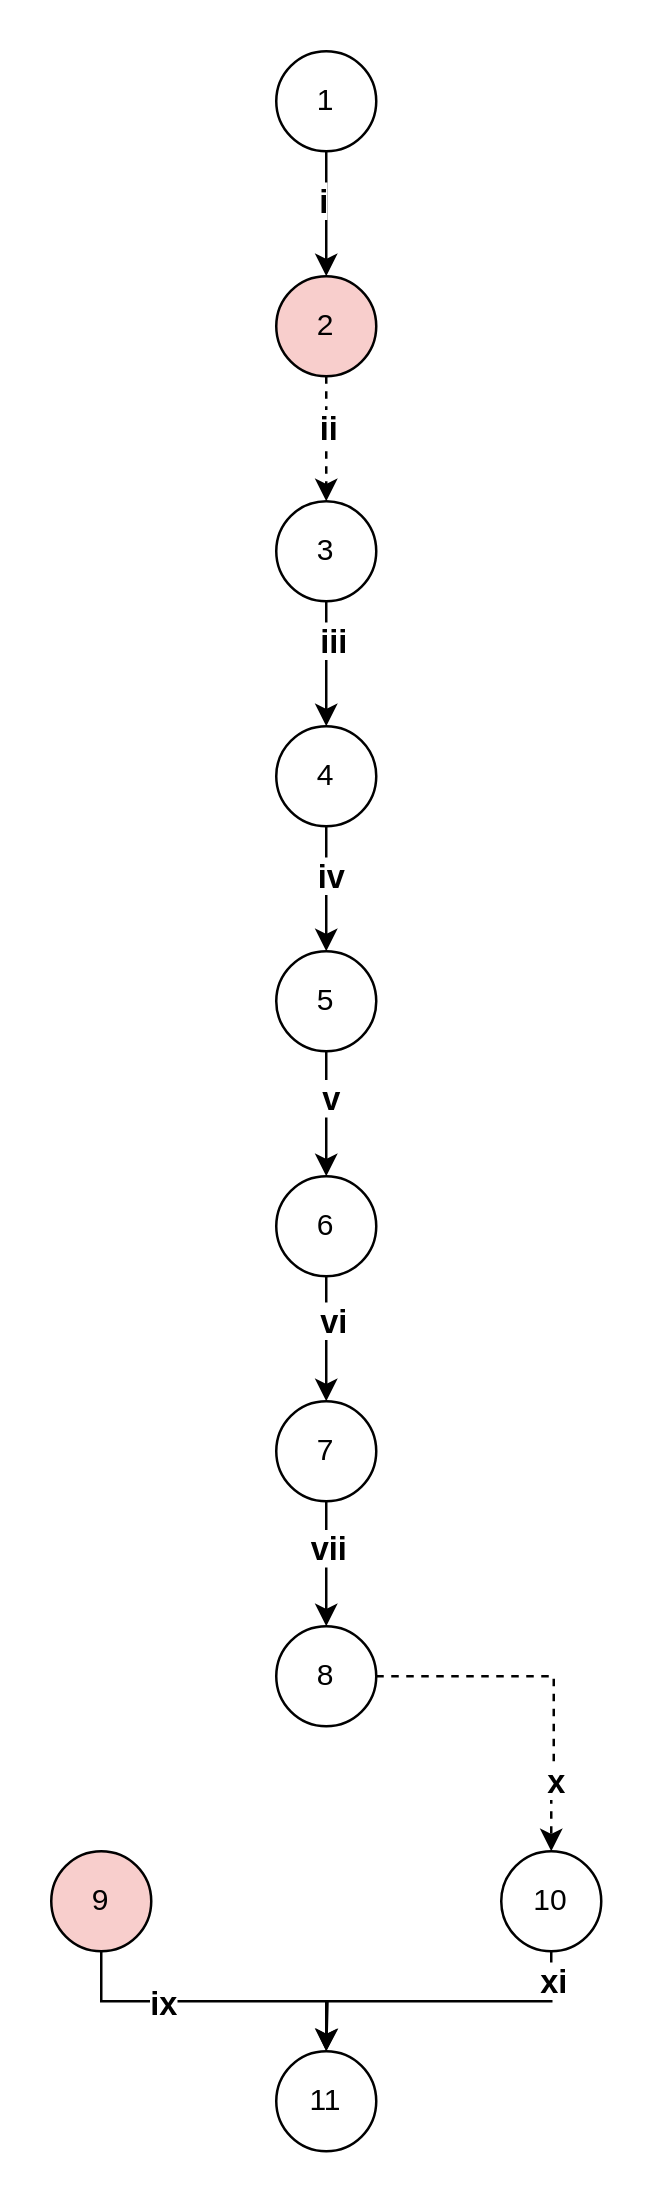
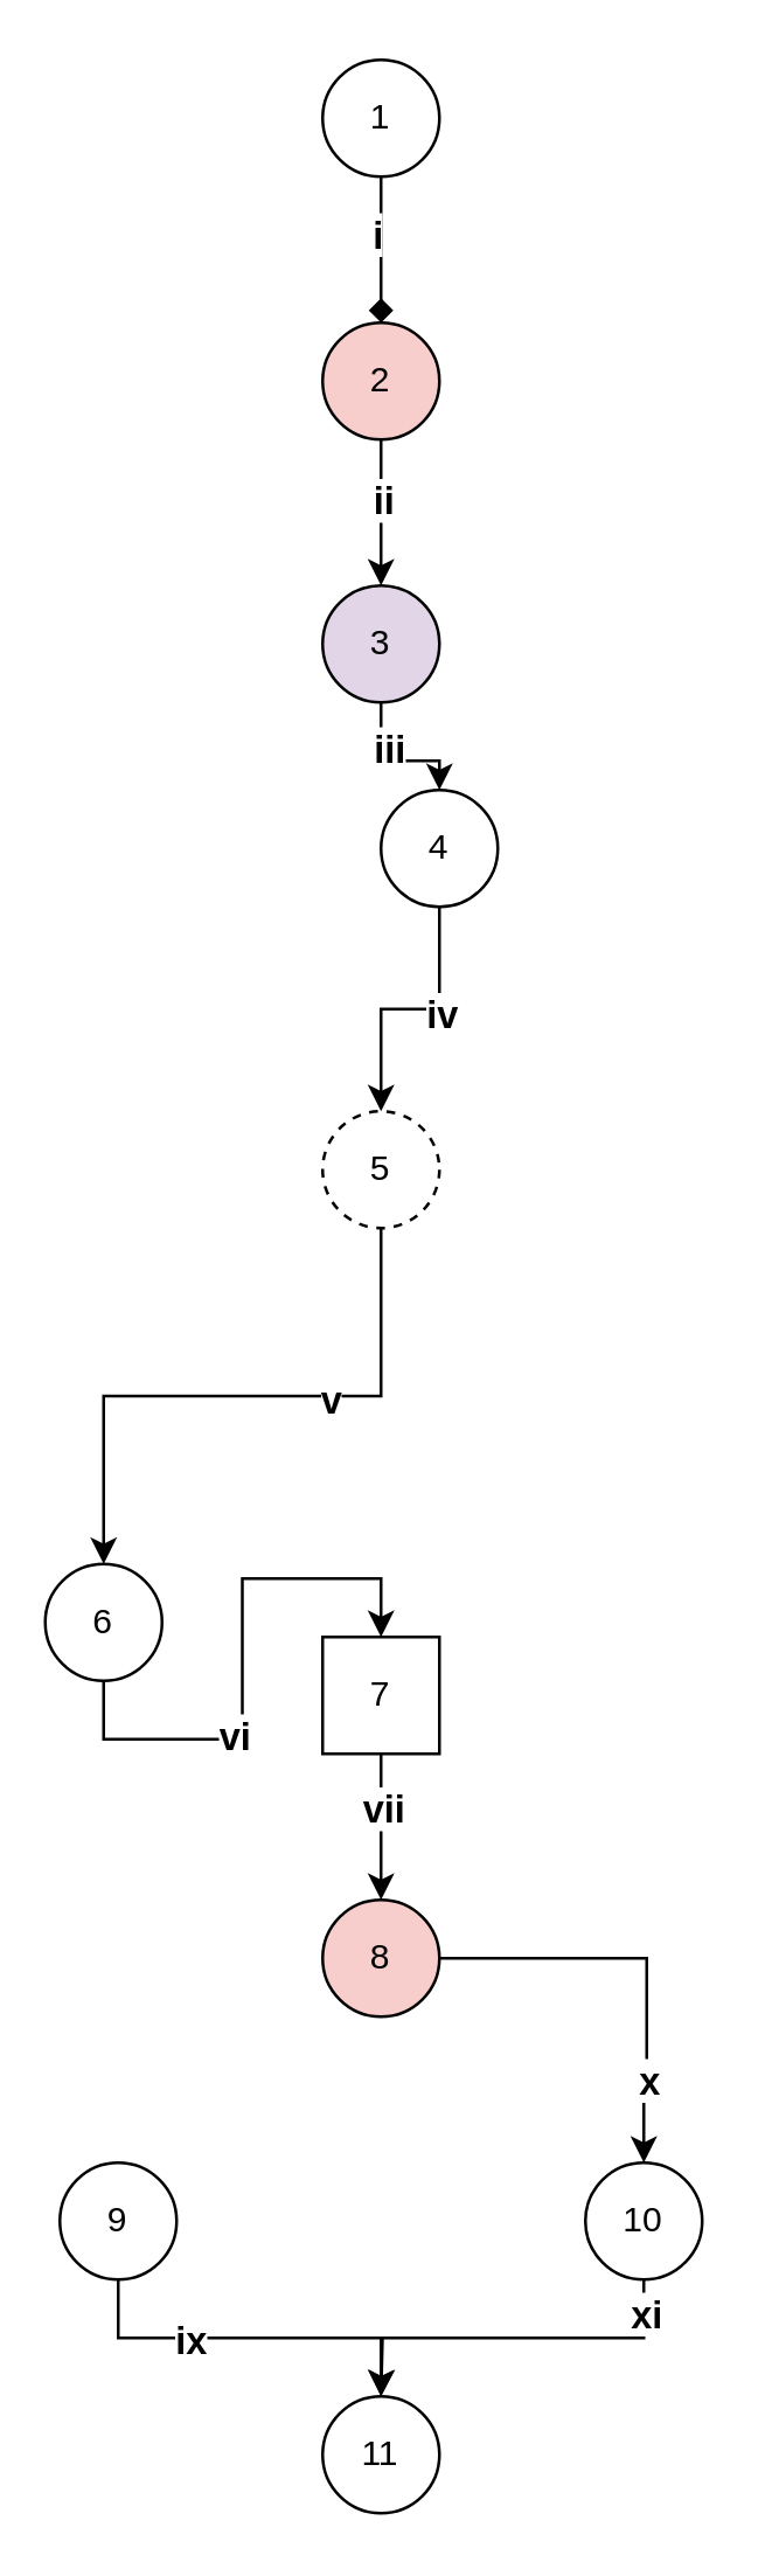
  <mxCell id="0" />
  <mxCell id="1" parent="0" />
- <mxCell id="2" style="edgeStyle=orthogonalEdgeStyle;rounded=0;orthogonalLoop=1;jettySize=auto;html=1;exitX=0.5;exitY=1;exitDx=0;exitDy=0;" parent="1" source="4" target="7" edge="1"><mxGeometry relative="1" as="geometry" /></mxCell>
+ <mxCell id="2" style="edgeStyle=orthogonalEdgeStyle;rounded=0;orthogonalLoop=1;jettySize=auto;html=1;exitX=0.5;exitY=1;exitDx=0;exitDy=0;endArrow=diamond;" parent="1" source="4" target="7" edge="1"><mxGeometry relative="1" as="geometry" /></mxCell>
  <mxCell id="3" value="&lt;b&gt;&lt;font style=&quot;font-size: 13px;&quot;&gt;i&lt;/font&gt;&lt;/b&gt;" style="edgeLabel;html=1;align=center;verticalAlign=middle;resizable=0;points=[];" parent="2" vertex="1" connectable="0"><mxGeometry x="-0.231" y="-2" relative="1" as="geometry"><mxPoint as="offset" /></mxGeometry></mxCell>
  <mxCell id="4" value="1" style="ellipse;whiteSpace=wrap;html=1;aspect=fixed;" parent="1" vertex="1"><mxGeometry x="110" y="20" width="40" height="40" as="geometry" /></mxCell>
- <mxCell id="5" style="edgeStyle=orthogonalEdgeStyle;rounded=0;orthogonalLoop=1;jettySize=auto;html=1;exitX=0.5;exitY=1;exitDx=0;exitDy=0;entryX=0.5;entryY=0;entryDx=0;entryDy=0;dashed=1;" parent="1" source="7" target="10" edge="1"><mxGeometry relative="1" as="geometry" /></mxCell>
+ <mxCell id="5" style="edgeStyle=orthogonalEdgeStyle;rounded=0;orthogonalLoop=1;jettySize=auto;html=1;exitX=0.5;exitY=1;exitDx=0;exitDy=0;entryX=0.5;entryY=0;entryDx=0;entryDy=0;" parent="1" source="7" target="10" edge="1"><mxGeometry relative="1" as="geometry" /></mxCell>
  <mxCell id="6" value="&lt;b&gt;&lt;font style=&quot;font-size: 13px;&quot;&gt;ii&lt;/font&gt;&lt;/b&gt;" style="edgeLabel;html=1;align=center;verticalAlign=middle;resizable=0;points=[];" parent="5" vertex="1" connectable="0"><mxGeometry x="-0.194" relative="1" as="geometry"><mxPoint as="offset" /></mxGeometry></mxCell>
  <mxCell id="7" value="2" style="ellipse;whiteSpace=wrap;html=1;aspect=fixed;fillColor=#f8cecc;" parent="1" vertex="1"><mxGeometry x="110" y="110" width="40" height="40" as="geometry" /></mxCell>
  <mxCell id="8" style="edgeStyle=orthogonalEdgeStyle;rounded=0;orthogonalLoop=1;jettySize=auto;html=1;exitX=0.5;exitY=1;exitDx=0;exitDy=0;" parent="1" source="10" target="15" edge="1"><mxGeometry relative="1" as="geometry" /></mxCell>
  <mxCell id="9" value="&lt;b&gt;&lt;font style=&quot;font-size: 13px;&quot;&gt;iii&lt;/font&gt;&lt;/b&gt;" style="edgeLabel;html=1;align=center;verticalAlign=middle;resizable=0;points=[];" parent="8" vertex="1" connectable="0"><mxGeometry x="-0.385" y="2" relative="1" as="geometry"><mxPoint as="offset" /></mxGeometry></mxCell>
- <mxCell id="10" value="3" style="ellipse;whiteSpace=wrap;html=1;aspect=fixed;" parent="1" vertex="1"><mxGeometry x="110" y="200" width="40" height="40" as="geometry" /></mxCell>
+ <mxCell id="10" value="3" style="ellipse;whiteSpace=wrap;html=1;aspect=fixed;fillColor=#e1d5e7;" parent="1" vertex="1"><mxGeometry x="110" y="200" width="40" height="40" as="geometry" /></mxCell>
  <mxCell id="11" style="edgeStyle=orthogonalEdgeStyle;rounded=0;orthogonalLoop=1;jettySize=auto;html=1;exitX=0.5;exitY=1;exitDx=0;exitDy=0;" parent="1" source="15" target="18" edge="1"><mxGeometry relative="1" as="geometry" /></mxCell>
  <mxCell id="12" value="&lt;span style=&quot;color: rgba(0, 0, 0, 0); font-family: monospace; font-size: 0px; text-align: start; background-color: rgb(236, 236, 236);&quot;&gt;%3CmxGraphModel%3E%3Croot%3E%3CmxCell%20id%3D%220%22%2F%3E%3CmxCell%20id%3D%221%22%20parent%3D%220%22%2F%3E%3CmxCell%20id%3D%222%22%20value%3D%22%26lt%3Bb%26gt%3B%26lt%3Bfont%20style%3D%26quot%3Bfont-size%3A%2013px%3B%26quot%3B%26gt%3Biii%26lt%3B%2Ffont%26gt%3B%26lt%3B%2Fb%26gt%3B%22%20style%3D%22edgeLabel%3Bhtml%3D1%3Balign%3Dcenter%3BverticalAlign%3Dmiddle%3Bresizable%3D0%3Bpoints%3D%5B%5D%3B%22%20vertex%3D%221%22%20connectable%3D%220%22%20parent%3D%221%22%3E%3CmxGeometry%20x%3D%22112%22%20y%3D%22235.238%22%20as%3D%22geometry%22%2F%3E%3C%2FmxCell%3E%3C%2Froot%3E%3C%2FmxGraphModel%3E&lt;/span&gt;" style="edgeLabel;html=1;align=center;verticalAlign=middle;resizable=0;points=[];" parent="11" vertex="1" connectable="0"><mxGeometry x="-0.251" y="2" relative="1" as="geometry"><mxPoint as="offset" /></mxGeometry></mxCell>
  <mxCell id="13" value="&lt;span style=&quot;color: rgba(0, 0, 0, 0); font-family: monospace; font-size: 0px; text-align: start; background-color: rgb(236, 236, 236);&quot;&gt;%3CmxGraphModel%3E%3Croot%3E%3CmxCell%20id%3D%220%22%2F%3E%3CmxCell%20id%3D%221%22%20parent%3D%220%22%2F%3E%3CmxCell%20id%3D%222%22%20value%3D%22%26lt%3Bb%26gt%3B%26lt%3Bfont%20style%3D%26quot%3Bfont-size%3A%2013px%3B%26quot%3B%26gt%3Biii%26lt%3B%2Ffont%26gt%3B%26lt%3B%2Fb%26gt%3B%22%20style%3D%22edgeLabel%3Bhtml%3D1%3Balign%3Dcenter%3BverticalAlign%3Dmiddle%3Bresizable%3D0%3Bpoints%3D%5B%5D%3B%22%20vertex%3D%221%22%20connectable%3D%220%22%20parent%3D%221%22%3E%3CmxGeometry%20x%3D%22112%22%20y%3D%22235.238%22%20as%3D%22geometry%22%2F%3E%3C%2FmxCell%3E%3C%2Froot%3E%3C%2FmxGraphModel%3E&lt;/span&gt;" style="edgeLabel;html=1;align=center;verticalAlign=middle;resizable=0;points=[];" parent="11" vertex="1" connectable="0"><mxGeometry x="-0.175" y="-2" relative="1" as="geometry"><mxPoint as="offset" /></mxGeometry></mxCell>
  <mxCell id="14" value="&lt;b&gt;&lt;font style=&quot;font-size: 13px;&quot;&gt;iv&lt;/font&gt;&lt;/b&gt;" style="edgeLabel;html=1;align=center;verticalAlign=middle;resizable=0;points=[];" parent="11" vertex="1" connectable="0"><mxGeometry x="-0.232" y="1" relative="1" as="geometry"><mxPoint as="offset" /></mxGeometry></mxCell>
- <mxCell id="15" value="4" style="ellipse;whiteSpace=wrap;html=1;aspect=fixed;" parent="1" vertex="1"><mxGeometry x="110" y="290" width="40" height="40" as="geometry" /></mxCell>
+ <mxCell id="15" value="4" style="ellipse;whiteSpace=wrap;html=1;aspect=fixed;" parent="1" vertex="1"><mxGeometry x="130" y="270" width="40" height="40" as="geometry" /></mxCell>
  <mxCell id="16" style="edgeStyle=orthogonalEdgeStyle;rounded=0;orthogonalLoop=1;jettySize=auto;html=1;exitX=0.5;exitY=1;exitDx=0;exitDy=0;" parent="1" source="18" target="21" edge="1"><mxGeometry relative="1" as="geometry" /></mxCell>
  <mxCell id="17" value="&lt;b&gt;&lt;font style=&quot;font-size: 13px;&quot;&gt;v&lt;/font&gt;&lt;/b&gt;" style="edgeLabel;html=1;align=center;verticalAlign=middle;resizable=0;points=[];" parent="16" vertex="1" connectable="0"><mxGeometry x="-0.289" y="1" relative="1" as="geometry"><mxPoint as="offset" /></mxGeometry></mxCell>
- <mxCell id="18" value="5" style="ellipse;whiteSpace=wrap;html=1;aspect=fixed;" parent="1" vertex="1"><mxGeometry x="110" y="380" width="40" height="40" as="geometry" /></mxCell>
+ <mxCell id="18" value="5" style="ellipse;whiteSpace=wrap;html=1;aspect=fixed;dashed=1;" parent="1" vertex="1"><mxGeometry x="110" y="380" width="40" height="40" as="geometry" /></mxCell>
  <mxCell id="19" style="edgeStyle=orthogonalEdgeStyle;rounded=0;orthogonalLoop=1;jettySize=auto;html=1;exitX=0.5;exitY=1;exitDx=0;exitDy=0;entryX=0.5;entryY=0;entryDx=0;entryDy=0;" parent="1" source="21" target="24" edge="1"><mxGeometry relative="1" as="geometry" /></mxCell>
  <mxCell id="20" value="&lt;b&gt;&lt;font style=&quot;font-size: 13px;&quot;&gt;vi&lt;/font&gt;&lt;/b&gt;" style="edgeLabel;html=1;align=center;verticalAlign=middle;resizable=0;points=[];" parent="19" vertex="1" connectable="0"><mxGeometry x="-0.328" y="2" relative="1" as="geometry"><mxPoint as="offset" /></mxGeometry></mxCell>
- <mxCell id="21" value="6" style="ellipse;whiteSpace=wrap;html=1;aspect=fixed;" parent="1" vertex="1"><mxGeometry x="110" y="470" width="40" height="40" as="geometry" /></mxCell>
+ <mxCell id="21" value="6" style="ellipse;whiteSpace=wrap;html=1;aspect=fixed;" parent="1" vertex="1"><mxGeometry x="15" y="535" width="40" height="40" as="geometry" /></mxCell>
  <mxCell id="22" style="edgeStyle=orthogonalEdgeStyle;rounded=0;orthogonalLoop=1;jettySize=auto;html=1;exitX=0.5;exitY=1;exitDx=0;exitDy=0;" parent="1" source="24" edge="1"><mxGeometry relative="1" as="geometry"><mxPoint x="130" y="650" as="targetPoint" /></mxGeometry></mxCell>
  <mxCell id="23" value="&lt;b&gt;&lt;font style=&quot;font-size: 13px;&quot;&gt;vii&lt;/font&gt;&lt;/b&gt;" style="edgeLabel;html=1;align=center;verticalAlign=middle;resizable=0;points=[];" parent="22" vertex="1" connectable="0"><mxGeometry x="-0.289" relative="1" as="geometry"><mxPoint as="offset" /></mxGeometry></mxCell>
- <mxCell id="24" value="7" style="ellipse;whiteSpace=wrap;html=1;aspect=fixed;" parent="1" vertex="1"><mxGeometry x="110" y="560" width="40" height="40" as="geometry" /></mxCell>
- <mxCell id="25" value="8" style="ellipse;whiteSpace=wrap;html=1;aspect=fixed;" parent="1" vertex="1"><mxGeometry x="110" y="650" width="40" height="40" as="geometry" /></mxCell>
+ <mxCell id="24" value="7" style="whiteSpace=wrap;html=1;aspect=fixed;rounded=0;" parent="1" vertex="1"><mxGeometry x="110" y="560" width="40" height="40" as="geometry" /></mxCell>
+ <mxCell id="25" value="8" style="ellipse;whiteSpace=wrap;html=1;aspect=fixed;fillColor=#f8cecc;" parent="1" vertex="1"><mxGeometry x="110" y="650" width="40" height="40" as="geometry" /></mxCell>
  <mxCell id="26" style="edgeStyle=orthogonalEdgeStyle;rounded=0;orthogonalLoop=1;jettySize=auto;html=1;exitX=0.5;exitY=1;exitDx=0;exitDy=0;entryX=0.5;entryY=0;entryDx=0;entryDy=0;" parent="1" source="28" target="34" edge="1"><mxGeometry relative="1" as="geometry" /></mxCell>
  <mxCell id="27" value="&lt;b&gt;&lt;font style=&quot;font-size: 13px;&quot;&gt;ix&lt;/font&gt;&lt;/b&gt;" style="edgeLabel;html=1;align=center;verticalAlign=middle;resizable=0;points=[];" parent="26" vertex="1" connectable="0"><mxGeometry x="-0.318" relative="1" as="geometry"><mxPoint as="offset" /></mxGeometry></mxCell>
- <mxCell id="28" value="9" style="ellipse;whiteSpace=wrap;html=1;aspect=fixed;fillColor=#f8cecc;" parent="1" vertex="1"><mxGeometry x="20" y="740" width="40" height="40" as="geometry" /></mxCell>
- <mxCell id="29" style="edgeStyle=orthogonalEdgeStyle;rounded=0;orthogonalLoop=1;jettySize=auto;html=1;exitX=1;exitY=0.5;exitDx=0;exitDy=0;dashed=1;" parent="1" source="25" target="33" edge="1"><mxGeometry relative="1" as="geometry"><mxPoint x="220" y="690" as="sourcePoint" /><Array as="points"><mxPoint x="221" y="670" /><mxPoint x="221" y="715" /><mxPoint x="220" y="715" /></Array></mxGeometry></mxCell>
+ <mxCell id="28" value="9" style="ellipse;whiteSpace=wrap;html=1;aspect=fixed;" parent="1" vertex="1"><mxGeometry x="20" y="740" width="40" height="40" as="geometry" /></mxCell>
+ <mxCell id="29" style="edgeStyle=orthogonalEdgeStyle;rounded=0;orthogonalLoop=1;jettySize=auto;html=1;exitX=1;exitY=0.5;exitDx=0;exitDy=0;" parent="1" source="25" target="33" edge="1"><mxGeometry relative="1" as="geometry"><mxPoint x="220" y="690" as="sourcePoint" /><Array as="points"><mxPoint x="221" y="670" /><mxPoint x="221" y="715" /><mxPoint x="220" y="715" /></Array></mxGeometry></mxCell>
  <mxCell id="30" value="&lt;b&gt;&lt;font style=&quot;font-size: 13px;&quot;&gt;x&lt;/font&gt;&lt;/b&gt;" style="edgeLabel;html=1;align=center;verticalAlign=middle;resizable=0;points=[];" parent="29" vertex="1" connectable="0"><mxGeometry x="0.572" relative="1" as="geometry"><mxPoint as="offset" /></mxGeometry></mxCell>
  <mxCell id="31" style="edgeStyle=orthogonalEdgeStyle;rounded=0;orthogonalLoop=1;jettySize=auto;html=1;exitX=0.5;exitY=1;exitDx=0;exitDy=0;" parent="1" source="33" edge="1"><mxGeometry relative="1" as="geometry"><mxPoint x="130" y="820" as="targetPoint" /></mxGeometry></mxCell>
  <mxCell id="32" value="&lt;b&gt;&lt;font style=&quot;font-size: 13px;&quot;&gt;xi&lt;/font&gt;&lt;/b&gt;" style="edgeLabel;html=1;align=center;verticalAlign=middle;resizable=0;points=[];" parent="31" vertex="1" connectable="0"><mxGeometry x="-0.836" relative="1" as="geometry"><mxPoint as="offset" /></mxGeometry></mxCell>
  <mxCell id="33" value="10" style="ellipse;whiteSpace=wrap;html=1;aspect=fixed;" parent="1" vertex="1"><mxGeometry x="200" y="740" width="40" height="40" as="geometry" /></mxCell>
  <mxCell id="34" value="11" style="ellipse;whiteSpace=wrap;html=1;aspect=fixed;" parent="1" vertex="1"><mxGeometry x="110" y="820" width="40" height="40" as="geometry" /></mxCell>
